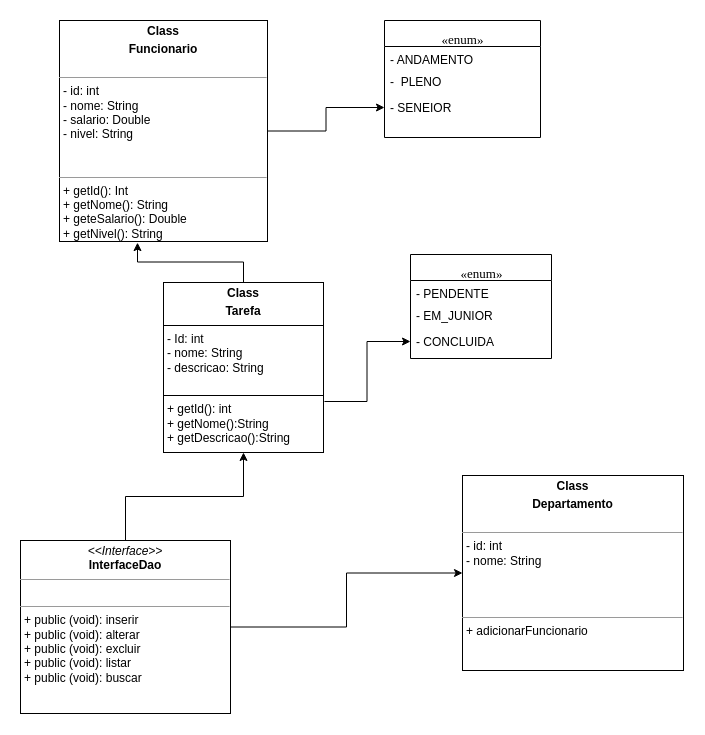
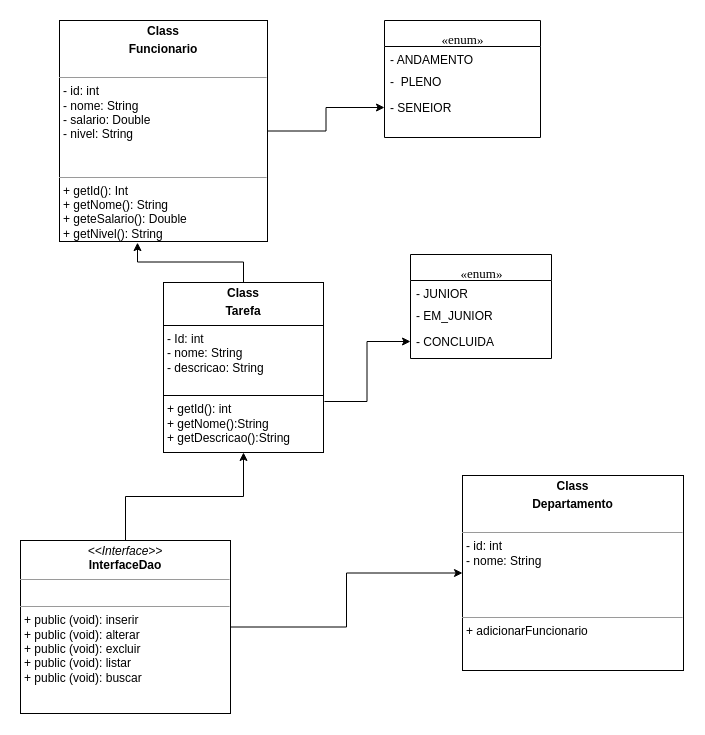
  <mxCell id="0" />
  <mxCell id="1" parent="0" />
  <mxCell id="2" value="&lt;div&gt;&lt;br&gt;&lt;/div&gt;&lt;div&gt;&lt;font style=&quot;font-size: 13px;&quot;&gt;«enum»&lt;/font&gt;&lt;/div&gt;" style="swimlane;html=1;fontStyle=0;childLayout=stackLayout;horizontal=1;startSize=26;fillColor=none;horizontalStack=0;resizeParent=1;resizeLast=0;collapsible=1;marginBottom=0;swimlaneFillColor=#ffffff;rounded=0;shadow=0;comic=0;labelBackgroundColor=none;strokeWidth=1;fontFamily=Verdana;fontSize=10;align=center;" parent="1" vertex="1"><mxGeometry x="410" y="254" width="141" height="104" as="geometry" /></mxCell>
- <mxCell id="3" value="- PENDENTE" style="text;html=1;strokeColor=none;fillColor=none;align=left;verticalAlign=top;spacingLeft=4;spacingRight=4;whiteSpace=wrap;overflow=hidden;rotatable=0;points=[[0,0.5],[1,0.5]];portConstraint=eastwest;" parent="2" vertex="1"><mxGeometry y="26" width="141" height="22" as="geometry" /></mxCell>
+ <mxCell id="3" value="- JUNIOR" style="text;html=1;strokeColor=none;fillColor=none;align=left;verticalAlign=top;spacingLeft=4;spacingRight=4;whiteSpace=wrap;overflow=hidden;rotatable=0;points=[[0,0.5],[1,0.5]];portConstraint=eastwest;" parent="2" vertex="1"><mxGeometry y="26" width="141" height="22" as="geometry" /></mxCell>
  <mxCell id="4" value="- EM_JUNIOR" style="text;html=1;strokeColor=none;fillColor=none;align=left;verticalAlign=top;spacingLeft=4;spacingRight=4;whiteSpace=wrap;overflow=hidden;rotatable=0;points=[[0,0.5],[1,0.5]];portConstraint=eastwest;" parent="2" vertex="1"><mxGeometry y="48" width="141" height="26" as="geometry" /></mxCell>
  <mxCell id="5" value="- CONCLUIDA" style="text;html=1;strokeColor=none;fillColor=none;align=left;verticalAlign=top;spacingLeft=4;spacingRight=4;whiteSpace=wrap;overflow=hidden;rotatable=0;points=[[0,0.5],[1,0.5]];portConstraint=eastwest;" parent="2" vertex="1"><mxGeometry y="74" width="141" height="26" as="geometry" /></mxCell>
  <mxCell id="6" value="" style="edgeStyle=orthogonalEdgeStyle;rounded=0;orthogonalLoop=1;jettySize=auto;html=1;" edge="1" parent="1" source="7" target="16"><mxGeometry relative="1" as="geometry" /></mxCell>
  <mxCell id="7" value="&lt;p style=&quot;text-wrap-mode: wrap; margin: 4px 0px 0px; text-align: center;&quot;&gt;&lt;b&gt;Class&lt;/b&gt;&lt;/p&gt;&lt;p style=&quot;text-wrap-mode: wrap; margin: 4px 0px 0px; text-align: center;&quot;&gt;&lt;b&gt;Funcionario&lt;/b&gt;&lt;/p&gt;&lt;div&gt;&lt;b&gt;&lt;br&gt;&lt;/b&gt;&lt;/div&gt;&lt;hr size=&quot;1&quot;&gt;&lt;p style=&quot;margin:0px;margin-left:4px;&quot;&gt;- id: int&lt;br&gt;- nome: String&lt;/p&gt;&lt;p style=&quot;margin:0px;margin-left:4px;&quot;&gt;- salario: Double&lt;/p&gt;&lt;p style=&quot;margin:0px;margin-left:4px;&quot;&gt;- nivel: String&lt;/p&gt;&lt;div&gt;&lt;br&gt;&lt;/div&gt;&lt;div&gt;&lt;br&gt;&lt;/div&gt;&lt;hr size=&quot;1&quot;&gt;&lt;p style=&quot;margin:0px;margin-left:4px;&quot;&gt;+ getId(): Int&lt;br&gt;+ getNome(): String&lt;/p&gt;&lt;p style=&quot;margin:0px;margin-left:4px;&quot;&gt;+ geteSalario(): Double&lt;/p&gt;&lt;p style=&quot;margin:0px;margin-left:4px;&quot;&gt;+ getNivel(): String&lt;/p&gt;&lt;p style=&quot;margin:0px;margin-left:4px;&quot;&gt;&lt;br&gt;&lt;/p&gt;" style="verticalAlign=top;align=left;overflow=fill;fontSize=12;fontFamily=Helvetica;html=1;rounded=0;shadow=0;comic=0;labelBackgroundColor=none;strokeWidth=1" parent="1" vertex="1"><mxGeometry x="59" y="20" width="208" height="221" as="geometry" /></mxCell>
  <mxCell id="8" style="edgeStyle=orthogonalEdgeStyle;rounded=0;orthogonalLoop=1;jettySize=auto;html=1;entryX=0.5;entryY=1;entryDx=0;entryDy=0;" edge="1" parent="1" source="10" target="12"><mxGeometry relative="1" as="geometry" /></mxCell>
  <mxCell id="9" style="edgeStyle=orthogonalEdgeStyle;rounded=0;orthogonalLoop=1;jettySize=auto;html=1;" edge="1" parent="1" source="10" target="18"><mxGeometry relative="1" as="geometry"><mxPoint x="449" y="618" as="targetPoint" /></mxGeometry></mxCell>
  <mxCell id="10" value="&lt;p style=&quot;margin:0px;margin-top:4px;text-align:center;&quot;&gt;&lt;i&gt;&amp;lt;&amp;lt;Interface&amp;gt;&amp;gt;&lt;/i&gt;&lt;br&gt;&lt;b&gt;InterfaceDao&lt;/b&gt;&lt;/p&gt;&lt;hr size=&quot;1&quot;&gt;&lt;p style=&quot;margin:0px;margin-left:4px;&quot;&gt;&lt;br&gt;&lt;/p&gt;&lt;hr size=&quot;1&quot;&gt;&lt;p style=&quot;margin:0px;margin-left:4px;&quot;&gt;+ public (void): inserir&lt;br&gt;+&amp;nbsp;&lt;span style=&quot;background-color: transparent; color: light-dark(rgb(0, 0, 0), rgb(255, 255, 255));&quot;&gt;public (void): alterar&lt;/span&gt;&lt;/p&gt;&lt;p style=&quot;margin:0px;margin-left:4px;&quot;&gt;+&amp;nbsp;&lt;span style=&quot;background-color: transparent; color: light-dark(rgb(0, 0, 0), rgb(255, 255, 255));&quot;&gt;public (void): excluir&lt;/span&gt;&lt;/p&gt;&lt;p style=&quot;margin:0px;margin-left:4px;&quot;&gt;+&amp;nbsp;&lt;span style=&quot;background-color: transparent; color: light-dark(rgb(0, 0, 0), rgb(255, 255, 255));&quot;&gt;public (void): listar&lt;/span&gt;&lt;/p&gt;&lt;p style=&quot;margin: 0px 0px 0px 4px;&quot;&gt;+&amp;nbsp;&lt;span style=&quot;background-color: transparent; color: light-dark(rgb(0, 0, 0), rgb(255, 255, 255));&quot;&gt;public (void): buscar&lt;/span&gt;&lt;/p&gt;&lt;p style=&quot;margin: 0px 0px 0px 4px;&quot;&gt;&lt;br&gt;&lt;/p&gt;&lt;p style=&quot;margin:0px;margin-left:4px;&quot;&gt;&lt;br&gt;&lt;/p&gt;" style="verticalAlign=top;align=left;overflow=fill;fontSize=12;fontFamily=Helvetica;html=1;rounded=0;shadow=0;comic=0;labelBackgroundColor=none;strokeWidth=1" parent="1" vertex="1"><mxGeometry x="20" y="540" width="210" height="173" as="geometry" /></mxCell>
  <mxCell id="11" style="edgeStyle=orthogonalEdgeStyle;rounded=0;orthogonalLoop=1;jettySize=auto;html=1;entryX=0;entryY=0.5;entryDx=0;entryDy=0;exitX=1.006;exitY=0.7;exitDx=0;exitDy=0;exitPerimeter=0;" edge="1" parent="1" source="12" target="5"><mxGeometry relative="1" as="geometry"><mxPoint x="280" y="462" as="sourcePoint" /></mxGeometry></mxCell>
  <mxCell id="12" value="&lt;p style=&quot;margin:0px;margin-top:4px;text-align:center;&quot;&gt;&lt;b&gt;Class&lt;/b&gt;&lt;/p&gt;&lt;p style=&quot;margin:0px;margin-top:4px;text-align:center;&quot;&gt;&lt;b&gt;Tarefa&lt;/b&gt;&lt;/p&gt;&lt;hr size=&quot;1&quot; style=&quot;border-style:solid;&quot;&gt;&lt;p style=&quot;margin:0px;margin-left:4px;&quot;&gt;- Id: int&lt;/p&gt;&lt;p style=&quot;margin:0px;margin-left:4px;&quot;&gt;- nome: String&lt;/p&gt;&lt;p style=&quot;margin:0px;margin-left:4px;&quot;&gt;- descricao: String&lt;/p&gt;&lt;div&gt;&lt;br&gt;&lt;/div&gt;&lt;hr size=&quot;1&quot; style=&quot;border-style:solid;&quot;&gt;&lt;p style=&quot;margin:0px;margin-left:4px;&quot;&gt;+ getId(): int&lt;/p&gt;&lt;p style=&quot;margin:0px;margin-left:4px;&quot;&gt;+ getNome():String&lt;/p&gt;&lt;p style=&quot;margin:0px;margin-left:4px;&quot;&gt;+ getDescricao():String&lt;/p&gt;" style="verticalAlign=top;align=left;overflow=fill;html=1;whiteSpace=wrap;" vertex="1" parent="1"><mxGeometry x="163" y="282" width="160" height="170" as="geometry" /></mxCell>
  <mxCell id="13" value="&lt;div&gt;&lt;br&gt;&lt;/div&gt;&lt;div&gt;&lt;font style=&quot;font-size: 13px;&quot;&gt;«enum»&lt;/font&gt;&lt;/div&gt;" style="swimlane;html=1;fontStyle=0;childLayout=stackLayout;horizontal=1;startSize=26;fillColor=none;horizontalStack=0;resizeParent=1;resizeLast=0;collapsible=1;marginBottom=0;swimlaneFillColor=#ffffff;rounded=0;shadow=0;comic=0;labelBackgroundColor=none;strokeWidth=1;fontFamily=Verdana;fontSize=10;align=center;" vertex="1" parent="1"><mxGeometry x="384" y="20" width="156" height="117" as="geometry" /></mxCell>
  <mxCell id="14" value="- ANDAMENTO" style="text;html=1;strokeColor=none;fillColor=none;align=left;verticalAlign=top;spacingLeft=4;spacingRight=4;whiteSpace=wrap;overflow=hidden;rotatable=0;points=[[0,0.5],[1,0.5]];portConstraint=eastwest;" vertex="1" parent="13"><mxGeometry y="26" width="156" height="22" as="geometry" /></mxCell>
  <mxCell id="15" value="-&amp;nbsp; PLENO" style="text;html=1;strokeColor=none;fillColor=none;align=left;verticalAlign=top;spacingLeft=4;spacingRight=4;whiteSpace=wrap;overflow=hidden;rotatable=0;points=[[0,0.5],[1,0.5]];portConstraint=eastwest;" vertex="1" parent="13"><mxGeometry y="48" width="156" height="26" as="geometry" /></mxCell>
  <mxCell id="16" value="- SENEIOR" style="text;html=1;strokeColor=none;fillColor=none;align=left;verticalAlign=top;spacingLeft=4;spacingRight=4;whiteSpace=wrap;overflow=hidden;rotatable=0;points=[[0,0.5],[1,0.5]];portConstraint=eastwest;" vertex="1" parent="13"><mxGeometry y="74" width="156" height="26" as="geometry" /></mxCell>
  <mxCell id="17" style="edgeStyle=orthogonalEdgeStyle;rounded=0;orthogonalLoop=1;jettySize=auto;html=1;entryX=0.375;entryY=1.005;entryDx=0;entryDy=0;entryPerimeter=0;" edge="1" parent="1" source="12" target="7"><mxGeometry relative="1" as="geometry" /></mxCell>
  <mxCell id="18" value="&lt;p style=&quot;text-wrap-mode: wrap; margin: 4px 0px 0px; text-align: center;&quot;&gt;&lt;b&gt;Class&lt;/b&gt;&lt;/p&gt;&lt;p style=&quot;text-wrap-mode: wrap; margin: 4px 0px 0px; text-align: center;&quot;&gt;&lt;b&gt;Departamento&lt;/b&gt;&lt;/p&gt;&lt;div&gt;&lt;b&gt;&lt;br&gt;&lt;/b&gt;&lt;/div&gt;&lt;hr size=&quot;1&quot;&gt;&lt;p style=&quot;margin:0px;margin-left:4px;&quot;&gt;- id: int&lt;br&gt;- nome: String&lt;/p&gt;&lt;p style=&quot;margin:0px;margin-left:4px;&quot;&gt;&lt;br&gt;&lt;/p&gt;&lt;div&gt;&lt;br&gt;&lt;/div&gt;&lt;div&gt;&lt;br&gt;&lt;/div&gt;&lt;hr size=&quot;1&quot;&gt;&lt;p style=&quot;margin:0px;margin-left:4px;&quot;&gt;+ adicionarFuncionario&lt;/p&gt;&lt;p style=&quot;margin:0px;margin-left:4px;&quot;&gt;&lt;br&gt;&lt;/p&gt;" style="verticalAlign=top;align=left;overflow=fill;fontSize=12;fontFamily=Helvetica;html=1;rounded=0;shadow=0;comic=0;labelBackgroundColor=none;strokeWidth=1" vertex="1" parent="1"><mxGeometry x="462" y="475" width="221" height="195" as="geometry" /></mxCell>
